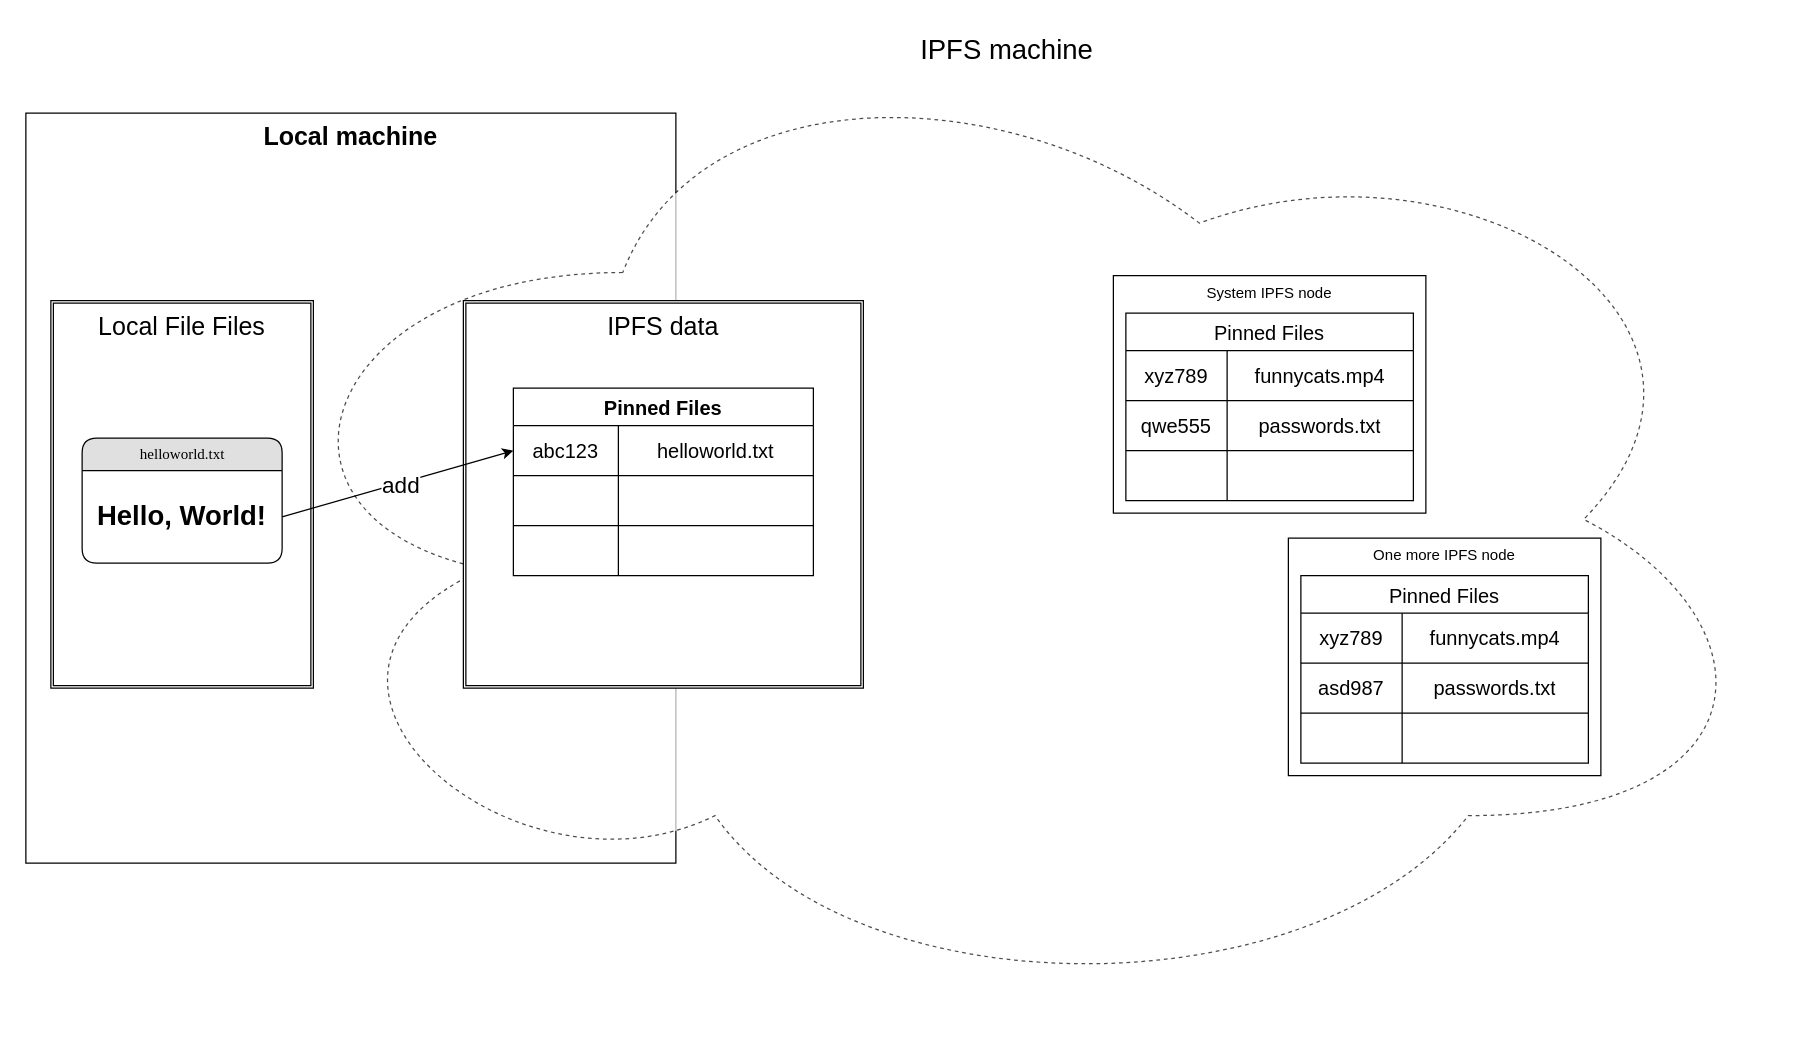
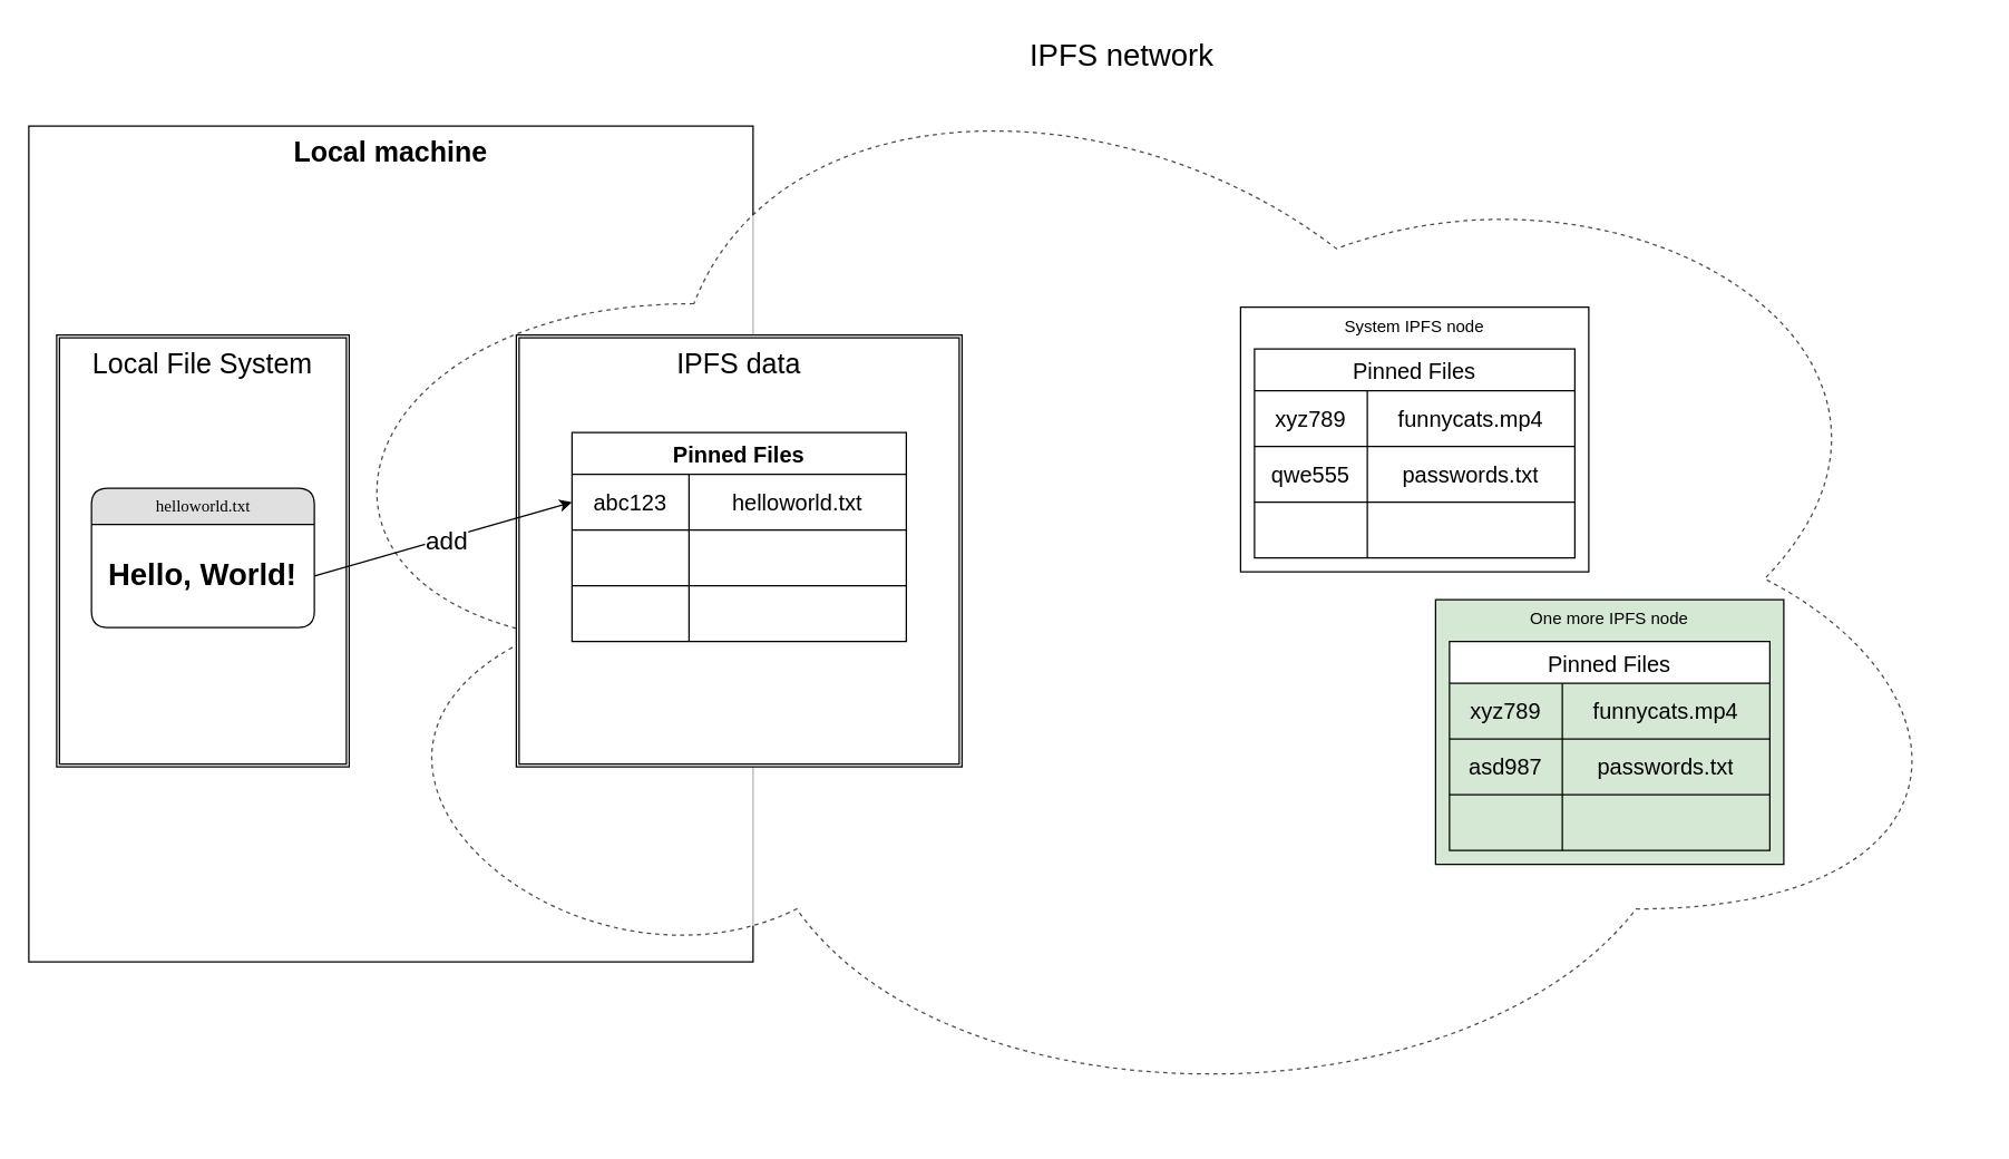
  <mxCell id="0" />
  <mxCell id="1" parent="0" />
  <mxCell id="2" value="Local machine" style="rounded=0;whiteSpace=wrap;html=1;labelPosition=center;verticalLabelPosition=middle;align=center;verticalAlign=top;fontStyle=1;fontSize=20;" parent="1" vertex="1"><mxGeometry x="20" y="90" width="520" height="600" as="geometry" /></mxCell>
- <mxCell id="3" value="IPFS machine" style="ellipse;shape=cloud;whiteSpace=wrap;html=1;fontSize=22;verticalAlign=top;align=center;opacity=70;dashed=1;" parent="1" vertex="1"><mxGeometry x="190" width="1230" height="790" as="geometry" y="20" /></mxCell>
- <mxCell id="4" value="Local File Files" style="shape=ext;double=1;rounded=0;whiteSpace=wrap;html=1;fontSize=20;verticalAlign=top;" parent="1" vertex="1"><mxGeometry x="40" y="240" width="210" height="310" as="geometry" /></mxCell>
+ <mxCell id="3" value="IPFS network" style="ellipse;shape=cloud;whiteSpace=wrap;html=1;fontSize=22;verticalAlign=top;align=center;opacity=70;dashed=1;" parent="1" vertex="1"><mxGeometry x="190" width="1230" height="790" as="geometry" y="20" /></mxCell>
+ <mxCell id="4" value="Local File System" style="shape=ext;double=1;rounded=0;whiteSpace=wrap;html=1;fontSize=20;verticalAlign=top;" parent="1" vertex="1"><mxGeometry x="40" y="240" width="210" height="310" as="geometry" /></mxCell>
  <mxCell id="5" value="helloworld.txt" style="swimlane;html=1;fontStyle=0;childLayout=stackLayout;horizontal=1;startSize=26;fillColor=#e0e0e0;horizontalStack=0;resizeParent=1;resizeLast=0;collapsible=1;marginBottom=0;swimlaneFillColor=#ffffff;align=center;rounded=1;shadow=0;comic=0;labelBackgroundColor=none;strokeWidth=1;fontFamily=Verdana;fontSize=12" parent="1" vertex="1"><mxGeometry x="65" y="350" width="160" height="100" as="geometry" /></mxCell>
  <mxCell id="6" value="Hello, World!" style="text;html=1;strokeColor=none;fillColor=none;spacingLeft=4;spacingRight=4;whiteSpace=wrap;overflow=hidden;rotatable=0;points=[[0,0.5],[1,0.5]];portConstraint=eastwest;verticalAlign=middle;align=center;fontStyle=1;fontSize=22;" parent="5" vertex="1"><mxGeometry y="26" width="160" height="74" as="geometry" /></mxCell>
  <mxCell id="7" value="IPFS data" style="shape=ext;double=1;rounded=0;whiteSpace=wrap;html=1;fontSize=20;verticalAlign=top;" parent="1" vertex="1"><mxGeometry x="370" y="240" width="320" height="310" as="geometry" /></mxCell>
  <mxCell id="8" value="Pinned Files" style="shape=table;startSize=30;container=1;collapsible=0;childLayout=tableLayout;strokeColor=default;fontSize=16;align=center;fontStyle=1" parent="1" vertex="1"><mxGeometry x="410" y="310" width="240" height="150" as="geometry" /></mxCell>
  <mxCell id="9" value="" style="shape=tableRow;horizontal=0;startSize=0;swimlaneHead=0;swimlaneBody=0;strokeColor=inherit;top=0;left=0;bottom=0;right=0;collapsible=0;dropTarget=0;fillColor=none;points=[[0,0.5],[1,0.5]];portConstraint=eastwest;fontSize=16;" parent="8" vertex="1"><mxGeometry y="30" width="240" height="40" as="geometry" /></mxCell>
  <mxCell id="10" value="abc123" style="shape=partialRectangle;html=1;whiteSpace=wrap;connectable=0;strokeColor=inherit;overflow=hidden;fillColor=none;top=0;left=0;bottom=0;right=0;pointerEvents=1;fontSize=16;" parent="9" vertex="1"><mxGeometry width="84" height="40" as="geometry"><mxRectangle width="84" height="40" as="alternateBounds" /></mxGeometry></mxCell>
  <mxCell id="11" value="&lt;div align=&quot;center&quot;&gt;helloworld.txt&lt;/div&gt;" style="shape=partialRectangle;html=1;whiteSpace=wrap;connectable=0;strokeColor=inherit;overflow=hidden;fillColor=none;top=0;left=0;bottom=0;right=0;pointerEvents=1;fontSize=16;align=center;" parent="9" vertex="1"><mxGeometry x="84" width="156" height="40" as="geometry"><mxRectangle width="156" height="40" as="alternateBounds" /></mxGeometry></mxCell>
  <mxCell id="12" value="" style="shape=tableRow;horizontal=0;startSize=0;swimlaneHead=0;swimlaneBody=0;strokeColor=inherit;top=0;left=0;bottom=0;right=0;collapsible=0;dropTarget=0;fillColor=none;points=[[0,0.5],[1,0.5]];portConstraint=eastwest;fontSize=16;" parent="8" vertex="1"><mxGeometry y="70" width="240" height="40" as="geometry" /></mxCell>
  <mxCell id="13" value="" style="shape=partialRectangle;html=1;whiteSpace=wrap;connectable=0;strokeColor=inherit;overflow=hidden;fillColor=none;top=0;left=0;bottom=0;right=0;pointerEvents=1;fontSize=16;" parent="12" vertex="1"><mxGeometry width="84" height="40" as="geometry"><mxRectangle width="84" height="40" as="alternateBounds" /></mxGeometry></mxCell>
  <mxCell id="14" value="" style="shape=partialRectangle;html=1;whiteSpace=wrap;connectable=0;strokeColor=inherit;overflow=hidden;fillColor=none;top=0;left=0;bottom=0;right=0;pointerEvents=1;fontSize=16;" parent="12" vertex="1"><mxGeometry x="84" width="156" height="40" as="geometry"><mxRectangle width="156" height="40" as="alternateBounds" /></mxGeometry></mxCell>
  <mxCell id="15" value="" style="shape=tableRow;horizontal=0;startSize=0;swimlaneHead=0;swimlaneBody=0;strokeColor=inherit;top=0;left=0;bottom=0;right=0;collapsible=0;dropTarget=0;fillColor=none;points=[[0,0.5],[1,0.5]];portConstraint=eastwest;fontSize=16;" parent="8" vertex="1"><mxGeometry y="110" width="240" height="40" as="geometry" /></mxCell>
  <mxCell id="16" value="" style="shape=partialRectangle;html=1;whiteSpace=wrap;connectable=0;strokeColor=inherit;overflow=hidden;fillColor=none;top=0;left=0;bottom=0;right=0;pointerEvents=1;fontSize=16;" parent="15" vertex="1"><mxGeometry width="84" height="40" as="geometry"><mxRectangle width="84" height="40" as="alternateBounds" /></mxGeometry></mxCell>
  <mxCell id="17" value="" style="shape=partialRectangle;html=1;whiteSpace=wrap;connectable=0;strokeColor=inherit;overflow=hidden;fillColor=none;top=0;left=0;bottom=0;right=0;pointerEvents=1;fontSize=16;" parent="15" vertex="1"><mxGeometry x="84" width="156" height="40" as="geometry"><mxRectangle width="156" height="40" as="alternateBounds" /></mxGeometry></mxCell>
  <mxCell id="18" value="" style="endArrow=classic;html=1;rounded=0;exitX=1;exitY=0.5;exitDx=0;exitDy=0;entryX=0;entryY=0.5;entryDx=0;entryDy=0;" parent="1" source="6" target="9" edge="1"><mxGeometry width="50" height="50" relative="1" as="geometry"><mxPoint x="690" y="430" as="sourcePoint" /><mxPoint x="740" y="380" as="targetPoint" /></mxGeometry></mxCell>
  <mxCell id="19" value="add" style="edgeLabel;html=1;align=center;verticalAlign=middle;resizable=0;points=[];fontSize=18;" vertex="1" connectable="0" parent="18"><mxGeometry x="0.021" y="-2" relative="1" as="geometry"><mxPoint as="offset" /></mxGeometry></mxCell>
  <mxCell id="20" value="System IPFS node" style="rounded=0;whiteSpace=wrap;html=1;verticalAlign=top;" parent="1" vertex="1"><mxGeometry x="890" y="220" width="250" height="190" as="geometry" /></mxCell>
  <mxCell id="21" value="Pinned Files" style="shape=table;startSize=30;container=1;collapsible=0;childLayout=tableLayout;strokeColor=default;fontSize=16;align=center;" parent="1" vertex="1"><mxGeometry x="900" y="250" width="230" height="150" as="geometry" /></mxCell>
  <mxCell id="22" value="" style="shape=tableRow;horizontal=0;startSize=0;swimlaneHead=0;swimlaneBody=0;strokeColor=inherit;top=0;left=0;bottom=0;right=0;collapsible=0;dropTarget=0;fillColor=none;points=[[0,0.5],[1,0.5]];portConstraint=eastwest;fontSize=16;" parent="21" vertex="1"><mxGeometry y="30" width="230" height="40" as="geometry" /></mxCell>
  <mxCell id="23" value="xyz789" style="shape=partialRectangle;html=1;whiteSpace=wrap;connectable=0;strokeColor=inherit;overflow=hidden;fillColor=none;top=0;left=0;bottom=0;right=0;pointerEvents=1;fontSize=16;" parent="22" vertex="1"><mxGeometry width="81" height="40" as="geometry"><mxRectangle width="81" height="40" as="alternateBounds" /></mxGeometry></mxCell>
  <mxCell id="24" value="&lt;div&gt;funnycats.mp4&lt;/div&gt;" style="shape=partialRectangle;html=1;whiteSpace=wrap;connectable=0;strokeColor=inherit;overflow=hidden;fillColor=none;top=0;left=0;bottom=0;right=0;pointerEvents=1;fontSize=16;align=center;" parent="22" vertex="1"><mxGeometry x="81" width="149" height="40" as="geometry"><mxRectangle width="149" height="40" as="alternateBounds" /></mxGeometry></mxCell>
  <mxCell id="25" value="" style="shape=tableRow;horizontal=0;startSize=0;swimlaneHead=0;swimlaneBody=0;strokeColor=inherit;top=0;left=0;bottom=0;right=0;collapsible=0;dropTarget=0;fillColor=none;points=[[0,0.5],[1,0.5]];portConstraint=eastwest;fontSize=16;" parent="21" vertex="1"><mxGeometry y="70" width="230" height="40" as="geometry" /></mxCell>
  <mxCell id="26" value="qwe555" style="shape=partialRectangle;html=1;whiteSpace=wrap;connectable=0;strokeColor=inherit;overflow=hidden;fillColor=none;top=0;left=0;bottom=0;right=0;pointerEvents=1;fontSize=16;" parent="25" vertex="1"><mxGeometry width="81" height="40" as="geometry"><mxRectangle width="81" height="40" as="alternateBounds" /></mxGeometry></mxCell>
  <mxCell id="27" value="passwords.txt" style="shape=partialRectangle;html=1;whiteSpace=wrap;connectable=0;strokeColor=inherit;overflow=hidden;fillColor=none;top=0;left=0;bottom=0;right=0;pointerEvents=1;fontSize=16;" parent="25" vertex="1"><mxGeometry x="81" width="149" height="40" as="geometry"><mxRectangle width="149" height="40" as="alternateBounds" /></mxGeometry></mxCell>
  <mxCell id="28" value="" style="shape=tableRow;horizontal=0;startSize=0;swimlaneHead=0;swimlaneBody=0;strokeColor=inherit;top=0;left=0;bottom=0;right=0;collapsible=0;dropTarget=0;fillColor=none;points=[[0,0.5],[1,0.5]];portConstraint=eastwest;fontSize=16;" parent="21" vertex="1"><mxGeometry y="110" width="230" height="40" as="geometry" /></mxCell>
  <mxCell id="29" value="" style="shape=partialRectangle;html=1;whiteSpace=wrap;connectable=0;strokeColor=inherit;overflow=hidden;fillColor=none;top=0;left=0;bottom=0;right=0;pointerEvents=1;fontSize=16;" parent="28" vertex="1"><mxGeometry width="81" height="40" as="geometry"><mxRectangle width="81" height="40" as="alternateBounds" /></mxGeometry></mxCell>
  <mxCell id="30" value="" style="shape=partialRectangle;html=1;whiteSpace=wrap;connectable=0;strokeColor=inherit;overflow=hidden;fillColor=none;top=0;left=0;bottom=0;right=0;pointerEvents=1;fontSize=16;" parent="28" vertex="1"><mxGeometry x="81" width="149" height="40" as="geometry"><mxRectangle width="149" height="40" as="alternateBounds" /></mxGeometry></mxCell>
- <mxCell id="31" value="One more IPFS node" style="rounded=0;whiteSpace=wrap;html=1;verticalAlign=top;" parent="1" vertex="1"><mxGeometry x="1030" y="430" width="250" height="190" as="geometry" /></mxCell>
+ <mxCell id="31" value="One more IPFS node" style="rounded=0;whiteSpace=wrap;html=1;verticalAlign=top;fillColor=#d5e8d4;" parent="1" vertex="1"><mxGeometry x="1030" y="430" width="250" height="190" as="geometry" /></mxCell>
  <mxCell id="32" value="Pinned Files" style="shape=table;startSize=30;container=1;collapsible=0;childLayout=tableLayout;strokeColor=default;fontSize=16;align=center;" parent="1" vertex="1"><mxGeometry x="1040" y="460" width="230" height="150" as="geometry" /></mxCell>
  <mxCell id="33" value="" style="shape=tableRow;horizontal=0;startSize=0;swimlaneHead=0;swimlaneBody=0;strokeColor=inherit;top=0;left=0;bottom=0;right=0;collapsible=0;dropTarget=0;fillColor=none;points=[[0,0.5],[1,0.5]];portConstraint=eastwest;fontSize=16;" parent="32" vertex="1"><mxGeometry y="30" width="230" height="40" as="geometry" /></mxCell>
  <mxCell id="34" value="xyz789" style="shape=partialRectangle;html=1;whiteSpace=wrap;connectable=0;strokeColor=inherit;overflow=hidden;fillColor=none;top=0;left=0;bottom=0;right=0;pointerEvents=1;fontSize=16;" parent="33" vertex="1"><mxGeometry width="81" height="40" as="geometry"><mxRectangle width="81" height="40" as="alternateBounds" /></mxGeometry></mxCell>
  <mxCell id="35" value="&lt;div&gt;funnycats.mp4&lt;/div&gt;" style="shape=partialRectangle;html=1;whiteSpace=wrap;connectable=0;strokeColor=inherit;overflow=hidden;fillColor=none;top=0;left=0;bottom=0;right=0;pointerEvents=1;fontSize=16;align=center;" parent="33" vertex="1"><mxGeometry x="81" width="149" height="40" as="geometry"><mxRectangle width="149" height="40" as="alternateBounds" /></mxGeometry></mxCell>
  <mxCell id="36" value="" style="shape=tableRow;horizontal=0;startSize=0;swimlaneHead=0;swimlaneBody=0;strokeColor=inherit;top=0;left=0;bottom=0;right=0;collapsible=0;dropTarget=0;fillColor=none;points=[[0,0.5],[1,0.5]];portConstraint=eastwest;fontSize=16;" parent="32" vertex="1"><mxGeometry y="70" width="230" height="40" as="geometry" /></mxCell>
  <mxCell id="37" value="asd987" style="shape=partialRectangle;html=1;whiteSpace=wrap;connectable=0;strokeColor=inherit;overflow=hidden;fillColor=none;top=0;left=0;bottom=0;right=0;pointerEvents=1;fontSize=16;" parent="36" vertex="1"><mxGeometry width="81" height="40" as="geometry"><mxRectangle width="81" height="40" as="alternateBounds" /></mxGeometry></mxCell>
  <mxCell id="38" value="passwords.txt" style="shape=partialRectangle;html=1;whiteSpace=wrap;connectable=0;strokeColor=inherit;overflow=hidden;fillColor=none;top=0;left=0;bottom=0;right=0;pointerEvents=1;fontSize=16;" parent="36" vertex="1"><mxGeometry x="81" width="149" height="40" as="geometry"><mxRectangle width="149" height="40" as="alternateBounds" /></mxGeometry></mxCell>
  <mxCell id="39" value="" style="shape=tableRow;horizontal=0;startSize=0;swimlaneHead=0;swimlaneBody=0;strokeColor=inherit;top=0;left=0;bottom=0;right=0;collapsible=0;dropTarget=0;fillColor=none;points=[[0,0.5],[1,0.5]];portConstraint=eastwest;fontSize=16;" parent="32" vertex="1"><mxGeometry y="110" width="230" height="40" as="geometry" /></mxCell>
  <mxCell id="40" value="" style="shape=partialRectangle;html=1;whiteSpace=wrap;connectable=0;strokeColor=inherit;overflow=hidden;fillColor=none;top=0;left=0;bottom=0;right=0;pointerEvents=1;fontSize=16;" parent="39" vertex="1"><mxGeometry width="81" height="40" as="geometry"><mxRectangle width="81" height="40" as="alternateBounds" /></mxGeometry></mxCell>
  <mxCell id="41" value="" style="shape=partialRectangle;html=1;whiteSpace=wrap;connectable=0;strokeColor=inherit;overflow=hidden;fillColor=none;top=0;left=0;bottom=0;right=0;pointerEvents=1;fontSize=16;" parent="39" vertex="1"><mxGeometry x="81" width="149" height="40" as="geometry"><mxRectangle width="149" height="40" as="alternateBounds" /></mxGeometry></mxCell>
